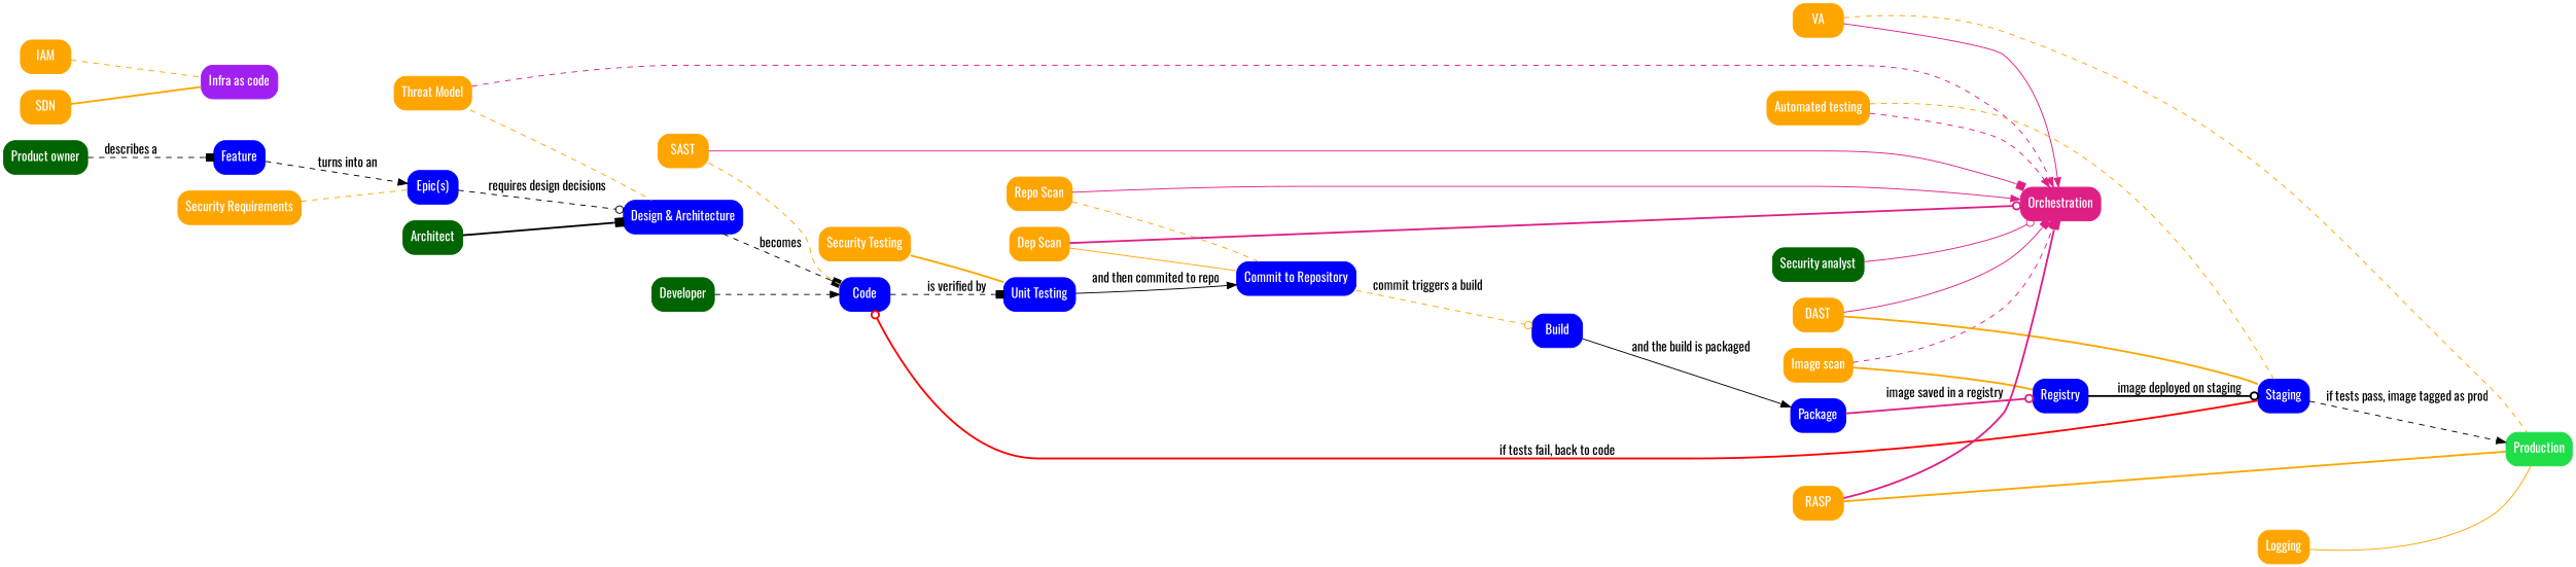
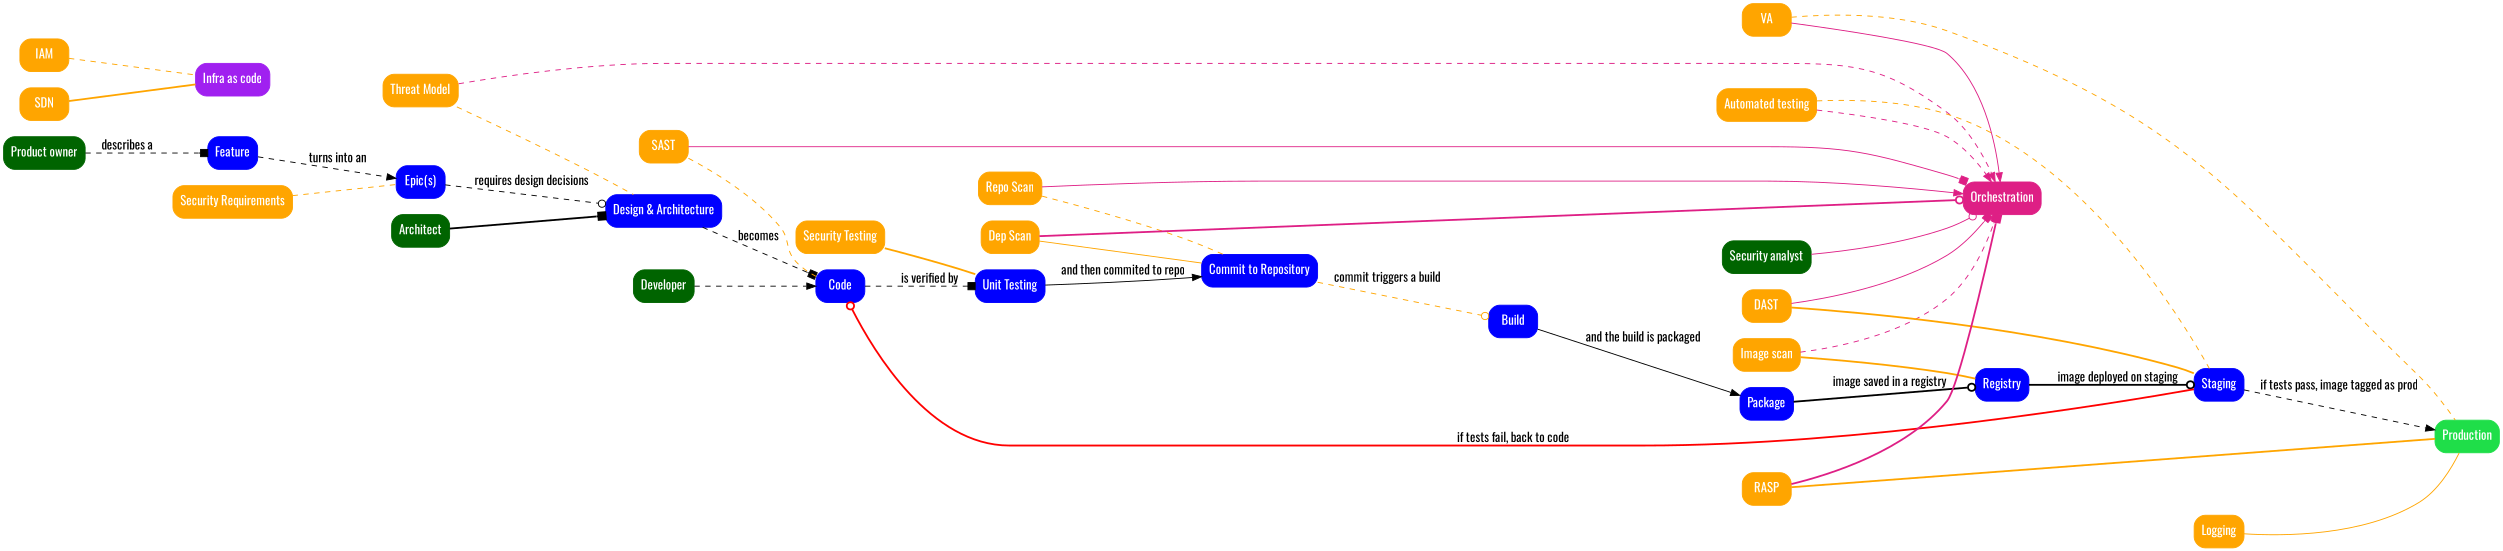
  digraph {
    fontname=Oswald
    rankdir=LR
    node [color=orange fontcolor=white fontname=Oswald shape=box style="rounded, filled"]
    edge [fontname=Oswald style=dashed color=orange]
    n1 [color=darkgreen label="Product owner"]
    n2 [color=blue label=Feature]
    n3 [color=blue label="Epic(s)"]
    n4 [color=darkgreen label="Security analyst"]
    n5 [color="#DE1F85" label=Orchestration]
    n6 [color=darkgreen label=Architect]
    n7 [color=blue label="Design & Architecture"]
    n8 [color=blue label=Code]
    n9 [color=darkgreen label=Developer]
    n10 [color=blue label="Unit Testing"]
    n11 [color=purple label="Infra as code"]
    n12 [color=blue label="Commit to Repository"]
    n13 [color=blue label=Build]
    n14 [color=blue label=Package]
    n15 [color=blue label=Registry]
    n16 [color=blue label=Staging]
    n17 [color="#1FDE49" label=Production]
    n18 [label="Security Requirements"]
    n19 [label="Threat Model"]
    n20 [label=SAST]
    n21 [label=IAM]
    n22 [label=SDN]
    n23 [label="Security Testing"]
    n24 [label="Repo Scan"]
    n25 [label="Dep Scan"]
    n26 [label="Image scan"]
    n27 [label="Automated testing"]
    n28 [label=DAST]
    n29 [label=VA]
    n30 [label=RASP]
    n31 [label=Logging]
    n1 -> n2 [arrowhead=box label="describes a " color=""]
    n2 -> n3 [arrowhead=normal label="turns into an" color=""]
    n3 -> n7 [arrowhead=odot label="requires design decisions" color=""]
    n4 -> n5 [arrowhead=odot color="#DE1F85" style=solid]
    n6 -> n7 [arrowhead=box style=bold color=""]
    n7 -> n8 [arrowhead=box label=becomes color=""]
    n8 -> n10 [arrowhead=box label="is verified by" color=""]
    n9 -> n8 [arrowhead=normal color=""]
    n10 -> n12 [arrowhead=normal label="and then commited to repo" style=solid color=""]
    n12 -> n13 [arrowhead=odot label="commit triggers a build"]
    n13 -> n14 [arrowhead=normal label="and the build is packaged" style=solid color=""]
-   n14 -> n15 [arrowhead=odot label="image saved in a registry" style=bold color="#DE1F85"]
+   n14 -> n15 [arrowhead=odot label="image saved in a registry" style=bold color=""]
    n15 -> n16 [arrowhead=odot label="image deployed on staging" style=bold color=""]
    n16 -> n8 [arrowhead=odot color=red label="if tests fail, back to code" style=bold]
    n16 -> n17 [arrowhead=normal label="if tests pass, image tagged as prod" color=""]
    n18 -> n3 [dir=none]
    n19 -> n5 [arrowhead=normal color="#DE1F85"]
    n19 -> n7 [dir=none]
    n20 -> n5 [arrowhead=box color="#DE1F85" style=solid]
    n20 -> n8 [dir=none]
    n21 -> n11 [dir=none]
    n22 -> n11 [dir=none style=bold]
    n23 -> n10 [dir=none style=bold]
    n24 -> n5 [arrowhead=normal color="#DE1F85" style=solid]
    n24 -> n12 [dir=none]
    n25 -> n5 [arrowhead=odot color="#DE1F85" style=bold]
    n25 -> n12 [dir=none style=solid]
    n26 -> n5 [arrowhead=box color="#DE1F85"]
    n26 -> n15 [dir=none style=bold]
    n27 -> n5 [arrowhead=normal color="#DE1F85"]
    n27 -> n16 [dir=none]
    n28 -> n5 [arrowhead=box color="#DE1F85" style=solid]
    n28 -> n16 [dir=none style=bold]
    n29 -> n5 [arrowhead=normal color="#DE1F85" style=solid]
    n29 -> n17 [dir=none]
    n30 -> n5 [arrowhead=box color="#DE1F85" style=bold]
    n30 -> n17 [dir=none style=bold]
    n31 -> n17 [dir=none style=solid]
  }
